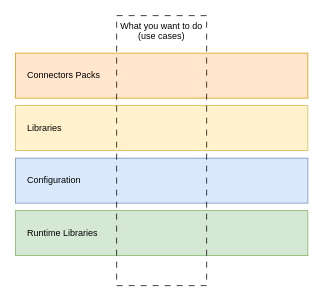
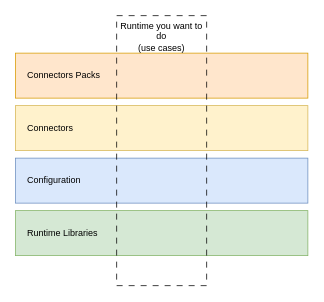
  <mxCell id="0" />
  <mxCell id="1" parent="0" />
  <mxCell id="2" value="Connectors Packs" style="rounded=0;whiteSpace=wrap;html=1;align=left;spacingLeft=14;fillColor=#ffe6cc;strokeColor=#d79b00;" vertex="1" parent="1"><mxGeometry x="20" y="70" width="390" height="60" as="geometry" /></mxCell>
- <mxCell id="3" value="Libraries" style="rounded=0;whiteSpace=wrap;html=1;align=left;spacingLeft=14;fillColor=#fff2cc;strokeColor=#d6b656;" vertex="1" parent="1"><mxGeometry x="20" y="140" width="390" height="60" as="geometry" /></mxCell>
+ <mxCell id="3" value="Connectors" style="rounded=0;whiteSpace=wrap;html=1;align=left;spacingLeft=14;fillColor=#fff2cc;strokeColor=#d6b656;" vertex="1" parent="1"><mxGeometry x="20" y="140" width="390" height="60" as="geometry" /></mxCell>
  <mxCell id="4" value="Configuration" style="rounded=0;whiteSpace=wrap;html=1;align=left;spacingLeft=14;fillColor=#dae8fc;strokeColor=#6c8ebf;" vertex="1" parent="1"><mxGeometry x="20" y="210" width="390" height="60" as="geometry" /></mxCell>
  <mxCell id="5" value="Runtime Libraries" style="rounded=0;whiteSpace=wrap;html=1;align=left;spacingLeft=14;fillColor=#d5e8d4;strokeColor=#82b366;" vertex="1" parent="1"><mxGeometry x="20" y="280" width="390" height="60" as="geometry" /></mxCell>
- <mxCell id="6" value="What you want to do&lt;div&gt;(use cases)&lt;/div&gt;" style="rounded=0;whiteSpace=wrap;html=1;fillColor=none;verticalAlign=top;dashed=1;dashPattern=8 8;" vertex="1" parent="1"><mxGeometry x="155" y="20" width="120" height="360" as="geometry" /></mxCell>
+ <mxCell id="6" value="Runtime you want to do&lt;div&gt;(use cases)&lt;/div&gt;" style="rounded=0;whiteSpace=wrap;html=1;fillColor=none;verticalAlign=top;dashed=1;dashPattern=8 8;" vertex="1" parent="1"><mxGeometry x="155" y="20" width="120" height="360" as="geometry" /></mxCell>
